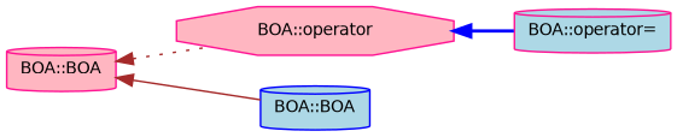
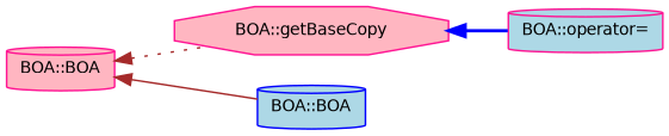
  digraph {
    rankdir=LR
    node [color=deeppink fillcolor=lightpink fontname=Helvetica fontsize=10 shape=cylinder style=filled]
    edge [color=brown dir=back fontname=Helvetica fontsize=10 labelfontname=Helvetica labelfontsize=10]
    n1 [fontcolor=black height=0.2 label="BOA::BOA" width=0.4]
-   n2 [height=0.2 label="BOA::operator" shape=octagon width=0.4]
+   n2 [height=0.2 label="BOA::getBaseCopy" shape=octagon width=0.4]
    n3 [color=blue fillcolor=lightblue height=0.2 label="BOA::BOA" width=0.4]
    n4 [fillcolor=lightblue height=0.2 label="BOA::operator=" width=0.4]
    n1 -> n2 [style=dotted]
    n1 -> n3 [style=solid]
    n2 -> n4 [color=blue style=bold]
  }
